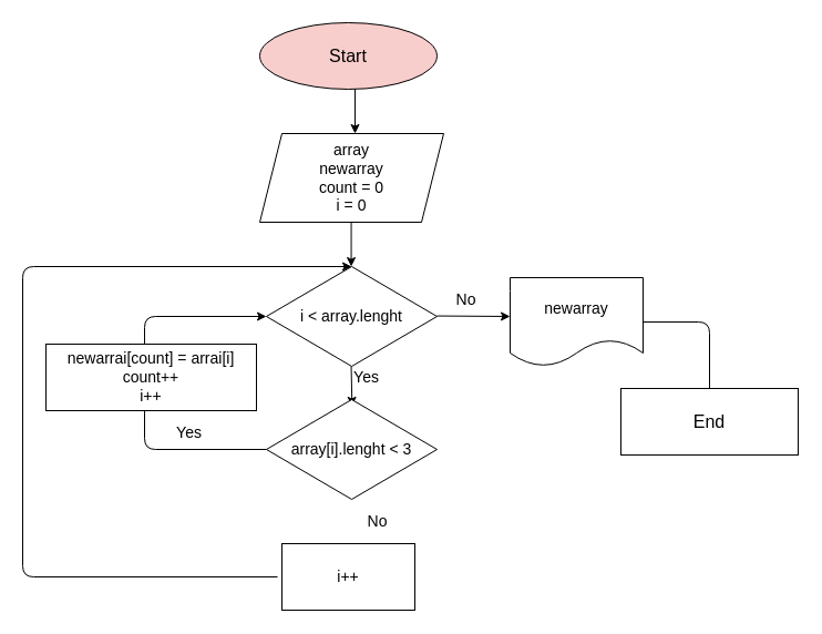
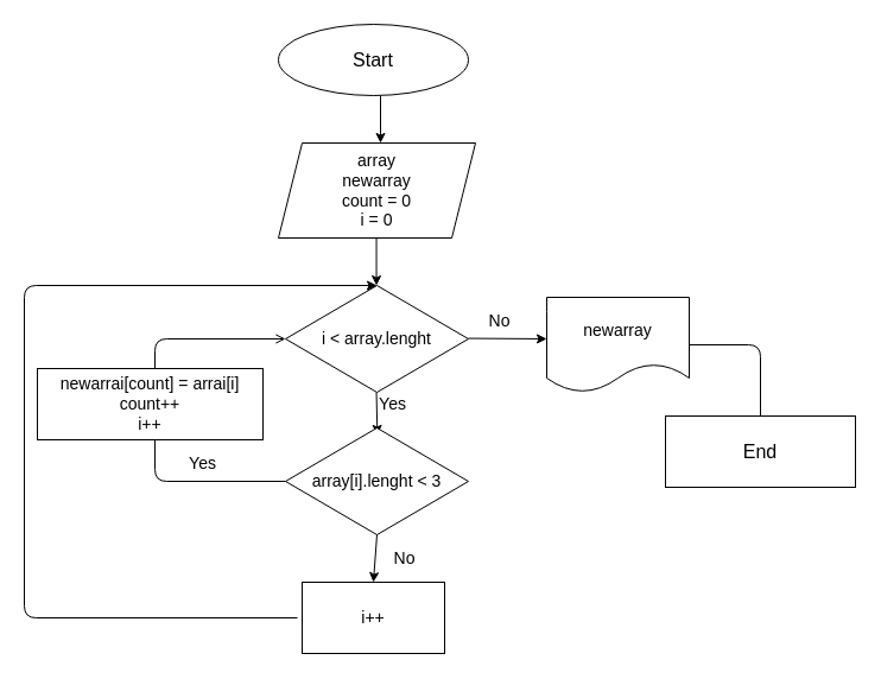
  <mxCell id="0" />
  <mxCell id="1" parent="0" />
- <mxCell id="2" value="&lt;font size=&quot;3&quot;&gt;Start&lt;/font&gt;" style="ellipse;whiteSpace=wrap;html=1;fillColor=#f8cecc;" vertex="1" parent="1"><mxGeometry x="234" y="20" width="160" height="60" as="geometry" /></mxCell>
+ <mxCell id="2" value="&lt;font size=&quot;3&quot;&gt;Start&lt;/font&gt;" style="ellipse;whiteSpace=wrap;html=1;" vertex="1" parent="1"><mxGeometry x="234" y="20" width="160" height="60" as="geometry" /></mxCell>
  <mxCell id="3" value="array&lt;br&gt;newarray&lt;br&gt;count = 0&lt;br&gt;i = 0" style="shape=parallelogram;perimeter=parallelogramPerimeter;whiteSpace=wrap;html=1;fixedSize=1;fontSize=14;" vertex="1" parent="1"><mxGeometry x="234" y="120" width="166" height="80" as="geometry" /></mxCell>
  <mxCell id="4" value="" style="endArrow=classic;html=1;fontSize=14;" edge="1" parent="1"><mxGeometry width="50" height="50" relative="1" as="geometry"><mxPoint x="320" y="80" as="sourcePoint" /><mxPoint x="320" y="120" as="targetPoint" /></mxGeometry></mxCell>
  <mxCell id="5" value="" style="endArrow=classic;html=1;fontSize=14;" edge="1" parent="1"><mxGeometry width="50" height="50" relative="1" as="geometry"><mxPoint x="316.55" y="200" as="sourcePoint" /><mxPoint x="316.55" y="240" as="targetPoint" /></mxGeometry></mxCell>
  <mxCell id="6" value="i &amp;lt; array.lenght" style="rhombus;whiteSpace=wrap;html=1;fontSize=14;" vertex="1" parent="1"><mxGeometry x="240" y="240" width="154" height="90" as="geometry" /></mxCell>
  <mxCell id="7" value="" style="endArrow=classic;html=1;fontSize=14;" edge="1" parent="1"><mxGeometry relative="1" as="geometry"><mxPoint x="394" y="284.55" as="sourcePoint" /><mxPoint x="460" y="285" as="targetPoint" /></mxGeometry></mxCell>
  <mxCell id="8" value="No" style="text;html=1;align=center;verticalAlign=middle;resizable=0;points=[];autosize=1;strokeColor=none;fillColor=none;fontSize=14;" vertex="1" parent="1"><mxGeometry x="405" y="260" width="30" height="20" as="geometry" /></mxCell>
  <mxCell id="9" value="" style="endArrow=classic;html=1;fontSize=14;entryX=0.698;entryY=-0.051;entryDx=0;entryDy=0;entryPerimeter=0;" edge="1" parent="1"><mxGeometry width="50" height="50" relative="1" as="geometry"><mxPoint x="316.55" y="330" as="sourcePoint" /><mxPoint x="317.31" y="365.92" as="targetPoint" /></mxGeometry></mxCell>
  <mxCell id="10" value="array[i].lenght &amp;lt; 3" style="rhombus;whiteSpace=wrap;html=1;fontSize=14;" vertex="1" parent="1"><mxGeometry x="240" y="360" width="154" height="90" as="geometry" /></mxCell>
- <mxCell id="11" value="" style="endArrow=classic;html=1;fontSize=14;exitX=0;exitY=0.5;exitDx=0;exitDy=0;entryX=0;entryY=0.5;entryDx=0;entryDy=0;" edge="1" parent="1" source="10" target="6"><mxGeometry relative="1" as="geometry"><mxPoint x="80" y="390" as="sourcePoint" /><mxPoint x="180" y="390" as="targetPoint" /><Array as="points"><mxPoint x="130" y="405" /><mxPoint x="130" y="285" /></Array></mxGeometry></mxCell>
+ <mxCell id="11" value="" style="endArrow=open;html=1;fontSize=14;exitX=0;exitY=0.5;exitDx=0;exitDy=0;entryX=0;entryY=0.5;entryDx=0;entryDy=0;" edge="1" parent="1" source="10" target="6"><mxGeometry relative="1" as="geometry"><mxPoint x="80" y="390" as="sourcePoint" /><mxPoint x="180" y="390" as="targetPoint" /><Array as="points"><mxPoint x="130" y="405" /><mxPoint x="130" y="285" /></Array></mxGeometry></mxCell>
  <mxCell id="12" value="Yes" style="text;html=1;align=center;verticalAlign=middle;resizable=0;points=[];autosize=1;strokeColor=none;fillColor=none;fontSize=14;" vertex="1" parent="1"><mxGeometry x="310" y="330" width="40" height="20" as="geometry" /></mxCell>
- <mxCell id="13" value="newarrai[count] = arrai[i]&lt;br&gt;count++&lt;br&gt;i++" style="rounded=0;whiteSpace=wrap;html=1;fontSize=14;" vertex="1" parent="1"><mxGeometry x="41" y="310" width="190" height="60" as="geometry" /></mxCell>
+ <mxCell id="13" value="newarrai[count] = arrai[i]&lt;br&gt;count++&lt;br&gt;i++" style="rounded=0;whiteSpace=wrap;html=1;fontSize=14;" vertex="1" parent="1"><mxGeometry x="31" y="310" width="190" height="60" as="geometry" /></mxCell>
  <mxCell id="14" style="edgeStyle=none;html=1;entryX=0.5;entryY=0;entryDx=0;entryDy=0;fontSize=14;exitX=1;exitY=0.5;exitDx=0;exitDy=0;endArrow=none;" edge="1" parent="1" source="15" target="16"><mxGeometry relative="1" as="geometry"><Array as="points"><mxPoint x="640" y="290" /></Array></mxGeometry></mxCell>
  <mxCell id="15" value="newarray" style="shape=document;whiteSpace=wrap;html=1;boundedLbl=1;fontSize=14;" vertex="1" parent="1"><mxGeometry x="460" y="250" width="120" height="80" as="geometry" /></mxCell>
  <mxCell id="16" value="&lt;font size=&quot;3&quot;&gt;End&lt;/font&gt;" style="whiteSpace=wrap;html=1;rounded=0;" vertex="1" parent="1"><mxGeometry x="560" y="350" width="160" height="60" as="geometry" /></mxCell>
  <mxCell id="17" value="Yes" style="text;html=1;align=center;verticalAlign=middle;resizable=0;points=[];autosize=1;strokeColor=none;fillColor=none;fontSize=14;" vertex="1" parent="1"><mxGeometry x="150" y="380" width="40" height="20" as="geometry" /></mxCell>
+ <mxCell id="18" value="" style="endArrow=classic;html=1;fontSize=14;exitX=0.5;exitY=1;exitDx=0;exitDy=0;entryX=0.5;entryY=0;entryDx=0;entryDy=0;" edge="1" parent="1" source="10" target="19"><mxGeometry width="50" height="50" relative="1" as="geometry"><mxPoint x="320" y="530" as="sourcePoint" /><mxPoint x="320" y="490" as="targetPoint" /><Array as="points" /></mxGeometry></mxCell>
  <mxCell id="19" value="i++" style="rounded=0;whiteSpace=wrap;html=1;fontSize=14;" vertex="1" parent="1"><mxGeometry x="254" y="490" width="120" height="60" as="geometry" /></mxCell>
  <mxCell id="20" value="" style="endArrow=classic;html=1;fontSize=14;entryX=0.5;entryY=0;entryDx=0;entryDy=0;" edge="1" parent="1" target="6"><mxGeometry width="50" height="50" relative="1" as="geometry"><mxPoint x="250" y="520" as="sourcePoint" /><mxPoint x="380" y="260" as="targetPoint" /><Array as="points"><mxPoint x="20" y="520" /><mxPoint x="20" y="240" /></Array></mxGeometry></mxCell>
  <mxCell id="21" value="No" style="text;html=1;align=center;verticalAlign=middle;resizable=0;points=[];autosize=1;strokeColor=none;fillColor=none;fontSize=14;" vertex="1" parent="1"><mxGeometry x="325" y="460" width="30" height="20" as="geometry" /></mxCell>
